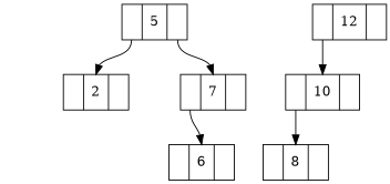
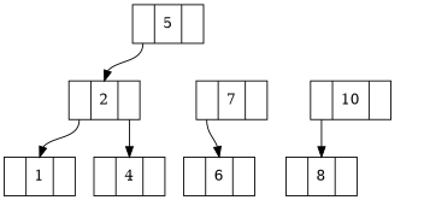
  digraph {
    fontname="DejaVu Serif"
    node [fontname="DejaVu Serif" shape=record]
    edge [fontname="DejaVu Serif" headport=D tailport=L]
    n1 [label="<L> |<D> 5|<R> "]
    n2 [label="<L> |<D> 2|<R> "]
    n3 [label="<L> |<D> 7|<R> "]
+   n4 [label="<L> |<D> 1|<R> "]
+   n5 [label="<L> |<D> 4|<R> "]
    n6 [label="<L> |<D> 6|<R> "]
-   n7 [label="<L> |<D> 12|<R> "]
    n8 [label="<L> |<D> 10|<R> "]
    n9 [label="<L> |<D> 8|<R> "]
    n1 -> n2
-   n1 -> n3 [tailport=R]
+   n2 -> n4
+   n2 -> n5 [tailport=R]
    n3 -> n6
-   n7 -> n8
    n8 -> n9
  }
